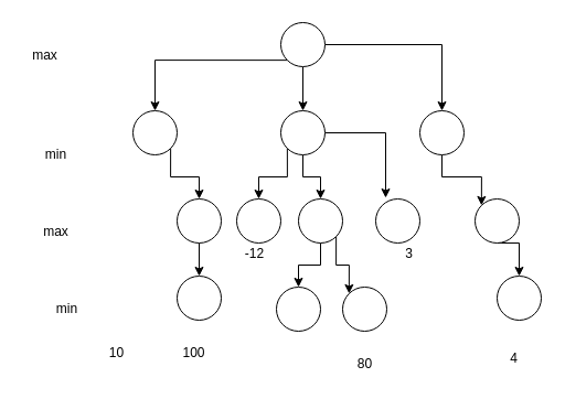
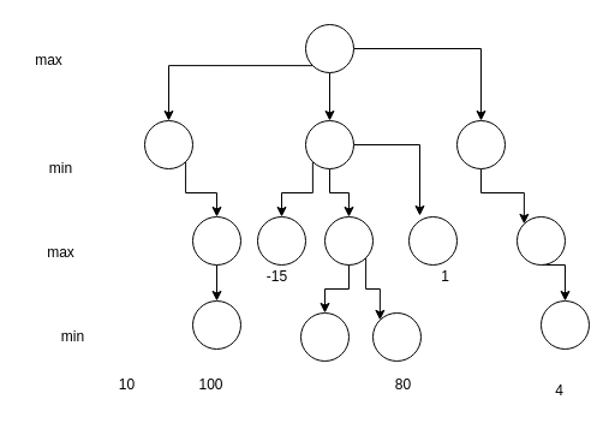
  <mxCell id="0" />
  <mxCell id="1" parent="0" />
  <mxCell id="2" style="edgeStyle=orthogonalEdgeStyle;rounded=0;orthogonalLoop=1;jettySize=auto;html=1;exitX=0;exitY=1;exitDx=0;exitDy=0;" edge="1" parent="1" source="5" target="7"><mxGeometry relative="1" as="geometry" /></mxCell>
  <mxCell id="3" style="edgeStyle=orthogonalEdgeStyle;rounded=0;orthogonalLoop=1;jettySize=auto;html=1;exitX=0.5;exitY=1;exitDx=0;exitDy=0;entryX=0.5;entryY=0;entryDx=0;entryDy=0;" edge="1" parent="1" source="5" target="11"><mxGeometry relative="1" as="geometry" /></mxCell>
  <mxCell id="4" style="edgeStyle=orthogonalEdgeStyle;rounded=0;orthogonalLoop=1;jettySize=auto;html=1;exitX=1;exitY=0.5;exitDx=0;exitDy=0;" edge="1" parent="1" source="5" target="13"><mxGeometry relative="1" as="geometry" /></mxCell>
  <mxCell id="5" value="" style="ellipse;whiteSpace=wrap;html=1;aspect=fixed;" vertex="1" parent="1"><mxGeometry x="254" y="20" width="40" height="40" as="geometry" /></mxCell>
  <mxCell id="6" style="edgeStyle=orthogonalEdgeStyle;rounded=0;orthogonalLoop=1;jettySize=auto;html=1;exitX=1;exitY=1;exitDx=0;exitDy=0;entryX=0.5;entryY=0;entryDx=0;entryDy=0;" edge="1" parent="1" source="7" target="15"><mxGeometry relative="1" as="geometry" /></mxCell>
  <mxCell id="7" value="" style="ellipse;whiteSpace=wrap;html=1;aspect=fixed;" vertex="1" parent="1"><mxGeometry x="120" y="100" width="40" height="40" as="geometry" /></mxCell>
  <mxCell id="8" style="edgeStyle=orthogonalEdgeStyle;rounded=0;orthogonalLoop=1;jettySize=auto;html=1;exitX=0;exitY=1;exitDx=0;exitDy=0;entryX=0.5;entryY=0;entryDx=0;entryDy=0;" edge="1" parent="1" source="11" target="16"><mxGeometry relative="1" as="geometry" /></mxCell>
  <mxCell id="9" style="edgeStyle=orthogonalEdgeStyle;rounded=0;orthogonalLoop=1;jettySize=auto;html=1;exitX=0.5;exitY=1;exitDx=0;exitDy=0;entryX=0.5;entryY=0;entryDx=0;entryDy=0;" edge="1" parent="1" source="11" target="19"><mxGeometry relative="1" as="geometry" /></mxCell>
  <mxCell id="10" style="edgeStyle=orthogonalEdgeStyle;rounded=0;orthogonalLoop=1;jettySize=auto;html=1;exitX=1;exitY=0.5;exitDx=0;exitDy=0;entryX=0.225;entryY=-0.025;entryDx=0;entryDy=0;entryPerimeter=0;" edge="1" parent="1" source="11" target="20"><mxGeometry relative="1" as="geometry" /></mxCell>
  <mxCell id="11" value="" style="ellipse;whiteSpace=wrap;html=1;aspect=fixed;" vertex="1" parent="1"><mxGeometry x="254" y="100" width="40" height="40" as="geometry" /></mxCell>
  <mxCell id="12" style="edgeStyle=orthogonalEdgeStyle;rounded=0;orthogonalLoop=1;jettySize=auto;html=1;exitX=0.5;exitY=1;exitDx=0;exitDy=0;entryX=0;entryY=0;entryDx=0;entryDy=0;" edge="1" parent="1" source="13" target="22"><mxGeometry relative="1" as="geometry" /></mxCell>
  <mxCell id="13" value="" style="ellipse;whiteSpace=wrap;html=1;aspect=fixed;" vertex="1" parent="1"><mxGeometry x="380" y="100" width="40" height="40" as="geometry" /></mxCell>
  <mxCell id="14" style="edgeStyle=orthogonalEdgeStyle;rounded=0;orthogonalLoop=1;jettySize=auto;html=1;exitX=0.5;exitY=1;exitDx=0;exitDy=0;entryX=0.5;entryY=0;entryDx=0;entryDy=0;" edge="1" parent="1" source="15" target="25"><mxGeometry relative="1" as="geometry" /></mxCell>
  <mxCell id="15" value="" style="ellipse;whiteSpace=wrap;html=1;aspect=fixed;" vertex="1" parent="1"><mxGeometry x="160" y="180" width="40" height="40" as="geometry" /></mxCell>
  <mxCell id="16" value="" style="ellipse;whiteSpace=wrap;html=1;aspect=fixed;" vertex="1" parent="1"><mxGeometry x="214" y="180" width="40" height="40" as="geometry" /></mxCell>
  <mxCell id="17" style="edgeStyle=orthogonalEdgeStyle;rounded=0;orthogonalLoop=1;jettySize=auto;html=1;exitX=0.5;exitY=1;exitDx=0;exitDy=0;" edge="1" parent="1" source="19" target="24"><mxGeometry relative="1" as="geometry" /></mxCell>
  <mxCell id="18" style="edgeStyle=orthogonalEdgeStyle;rounded=0;orthogonalLoop=1;jettySize=auto;html=1;exitX=1;exitY=1;exitDx=0;exitDy=0;entryX=0;entryY=0;entryDx=0;entryDy=0;" edge="1" parent="1" source="19" target="23"><mxGeometry relative="1" as="geometry" /></mxCell>
  <mxCell id="19" value="" style="ellipse;whiteSpace=wrap;html=1;aspect=fixed;" vertex="1" parent="1"><mxGeometry x="270" y="180" width="40" height="40" as="geometry" /></mxCell>
  <mxCell id="20" value="" style="ellipse;whiteSpace=wrap;html=1;aspect=fixed;" vertex="1" parent="1"><mxGeometry x="340" y="180" width="40" height="40" as="geometry" /></mxCell>
  <mxCell id="21" style="edgeStyle=orthogonalEdgeStyle;rounded=0;orthogonalLoop=1;jettySize=auto;html=1;exitX=0.5;exitY=1;exitDx=0;exitDy=0;entryX=0.5;entryY=0;entryDx=0;entryDy=0;" edge="1" parent="1" source="22" target="26"><mxGeometry relative="1" as="geometry" /></mxCell>
  <mxCell id="22" value="" style="ellipse;whiteSpace=wrap;html=1;aspect=fixed;" vertex="1" parent="1"><mxGeometry x="430" y="180" width="40" height="40" as="geometry" /></mxCell>
  <mxCell id="23" value="" style="ellipse;whiteSpace=wrap;html=1;aspect=fixed;" vertex="1" parent="1"><mxGeometry x="310" y="260" width="40" height="40" as="geometry" /></mxCell>
  <mxCell id="24" value="" style="ellipse;whiteSpace=wrap;html=1;aspect=fixed;" vertex="1" parent="1"><mxGeometry x="250" y="260" width="40" height="40" as="geometry" /></mxCell>
  <mxCell id="25" value="" style="ellipse;whiteSpace=wrap;html=1;aspect=fixed;" vertex="1" parent="1"><mxGeometry x="160" y="250" width="40" height="40" as="geometry" /></mxCell>
  <mxCell id="26" value="" style="ellipse;whiteSpace=wrap;html=1;aspect=fixed;" vertex="1" parent="1"><mxGeometry x="450" y="250" width="40" height="40" as="geometry" /></mxCell>
  <mxCell id="27" value="100" style="text;html=1;align=center;verticalAlign=middle;resizable=0;points=[];autosize=1;strokeColor=none;" vertex="1" parent="1"><mxGeometry x="155" y="310" width="40" height="20" as="geometry" /></mxCell>
  <mxCell id="28" value="10" style="text;html=1;align=center;verticalAlign=middle;resizable=0;points=[];autosize=1;strokeColor=none;" vertex="1" parent="1"><mxGeometry x="90" y="310" width="30" height="20" as="geometry" /></mxCell>
- <mxCell id="29" value="80" style="text;html=1;align=center;verticalAlign=middle;resizable=0;points=[];autosize=1;strokeColor=none;" vertex="1" parent="1"><mxGeometry x="315" y="320" width="30" height="20" as="geometry" /></mxCell>
- <mxCell id="30" value="-12" style="text;html=1;align=center;verticalAlign=middle;resizable=0;points=[];autosize=1;strokeColor=none;" vertex="1" parent="1"><mxGeometry x="215" y="220" width="30" height="20" as="geometry" /></mxCell>
- <mxCell id="31" value="3" style="text;html=1;align=center;verticalAlign=middle;resizable=0;points=[];autosize=1;strokeColor=none;" vertex="1" parent="1"><mxGeometry x="360" y="220" width="20" height="20" as="geometry" /></mxCell>
+ <mxCell id="29" value="80" style="text;html=1;align=center;verticalAlign=middle;resizable=0;points=[];autosize=1;strokeColor=none;" vertex="1" parent="1"><mxGeometry x="320" y="310" width="30" height="20" as="geometry" /></mxCell>
+ <mxCell id="30" value="-15" style="text;html=1;align=center;verticalAlign=middle;resizable=0;points=[];autosize=1;strokeColor=none;" vertex="1" parent="1"><mxGeometry x="215" y="220" width="30" height="20" as="geometry" /></mxCell>
+ <mxCell id="31" value="1" style="text;html=1;align=center;verticalAlign=middle;resizable=0;points=[];autosize=1;strokeColor=none;" vertex="1" parent="1"><mxGeometry x="360" y="220" width="20" height="20" as="geometry" /></mxCell>
  <mxCell id="32" value="4" style="text;html=1;align=center;verticalAlign=middle;resizable=0;points=[];autosize=1;strokeColor=none;" vertex="1" parent="1"><mxGeometry x="455" y="315" width="20" height="20" as="geometry" /></mxCell>
  <mxCell id="33" value="min" style="text;html=1;align=center;verticalAlign=middle;resizable=0;points=[];autosize=1;strokeColor=none;" vertex="1" parent="1"><mxGeometry x="45" y="270" width="30" height="20" as="geometry" /></mxCell>
  <mxCell id="34" value="max" style="text;html=1;align=center;verticalAlign=middle;resizable=0;points=[];autosize=1;strokeColor=none;" vertex="1" parent="1"><mxGeometry x="30" y="200" width="40" height="20" as="geometry" /></mxCell>
  <mxCell id="35" value="min" style="text;html=1;align=center;verticalAlign=middle;resizable=0;points=[];autosize=1;strokeColor=none;" vertex="1" parent="1"><mxGeometry x="35" y="130" width="30" height="20" as="geometry" /></mxCell>
  <mxCell id="36" value="max" style="text;html=1;align=center;verticalAlign=middle;resizable=0;points=[];autosize=1;strokeColor=none;" vertex="1" parent="1"><mxGeometry x="20" y="40" width="40" height="20" as="geometry" /></mxCell>
